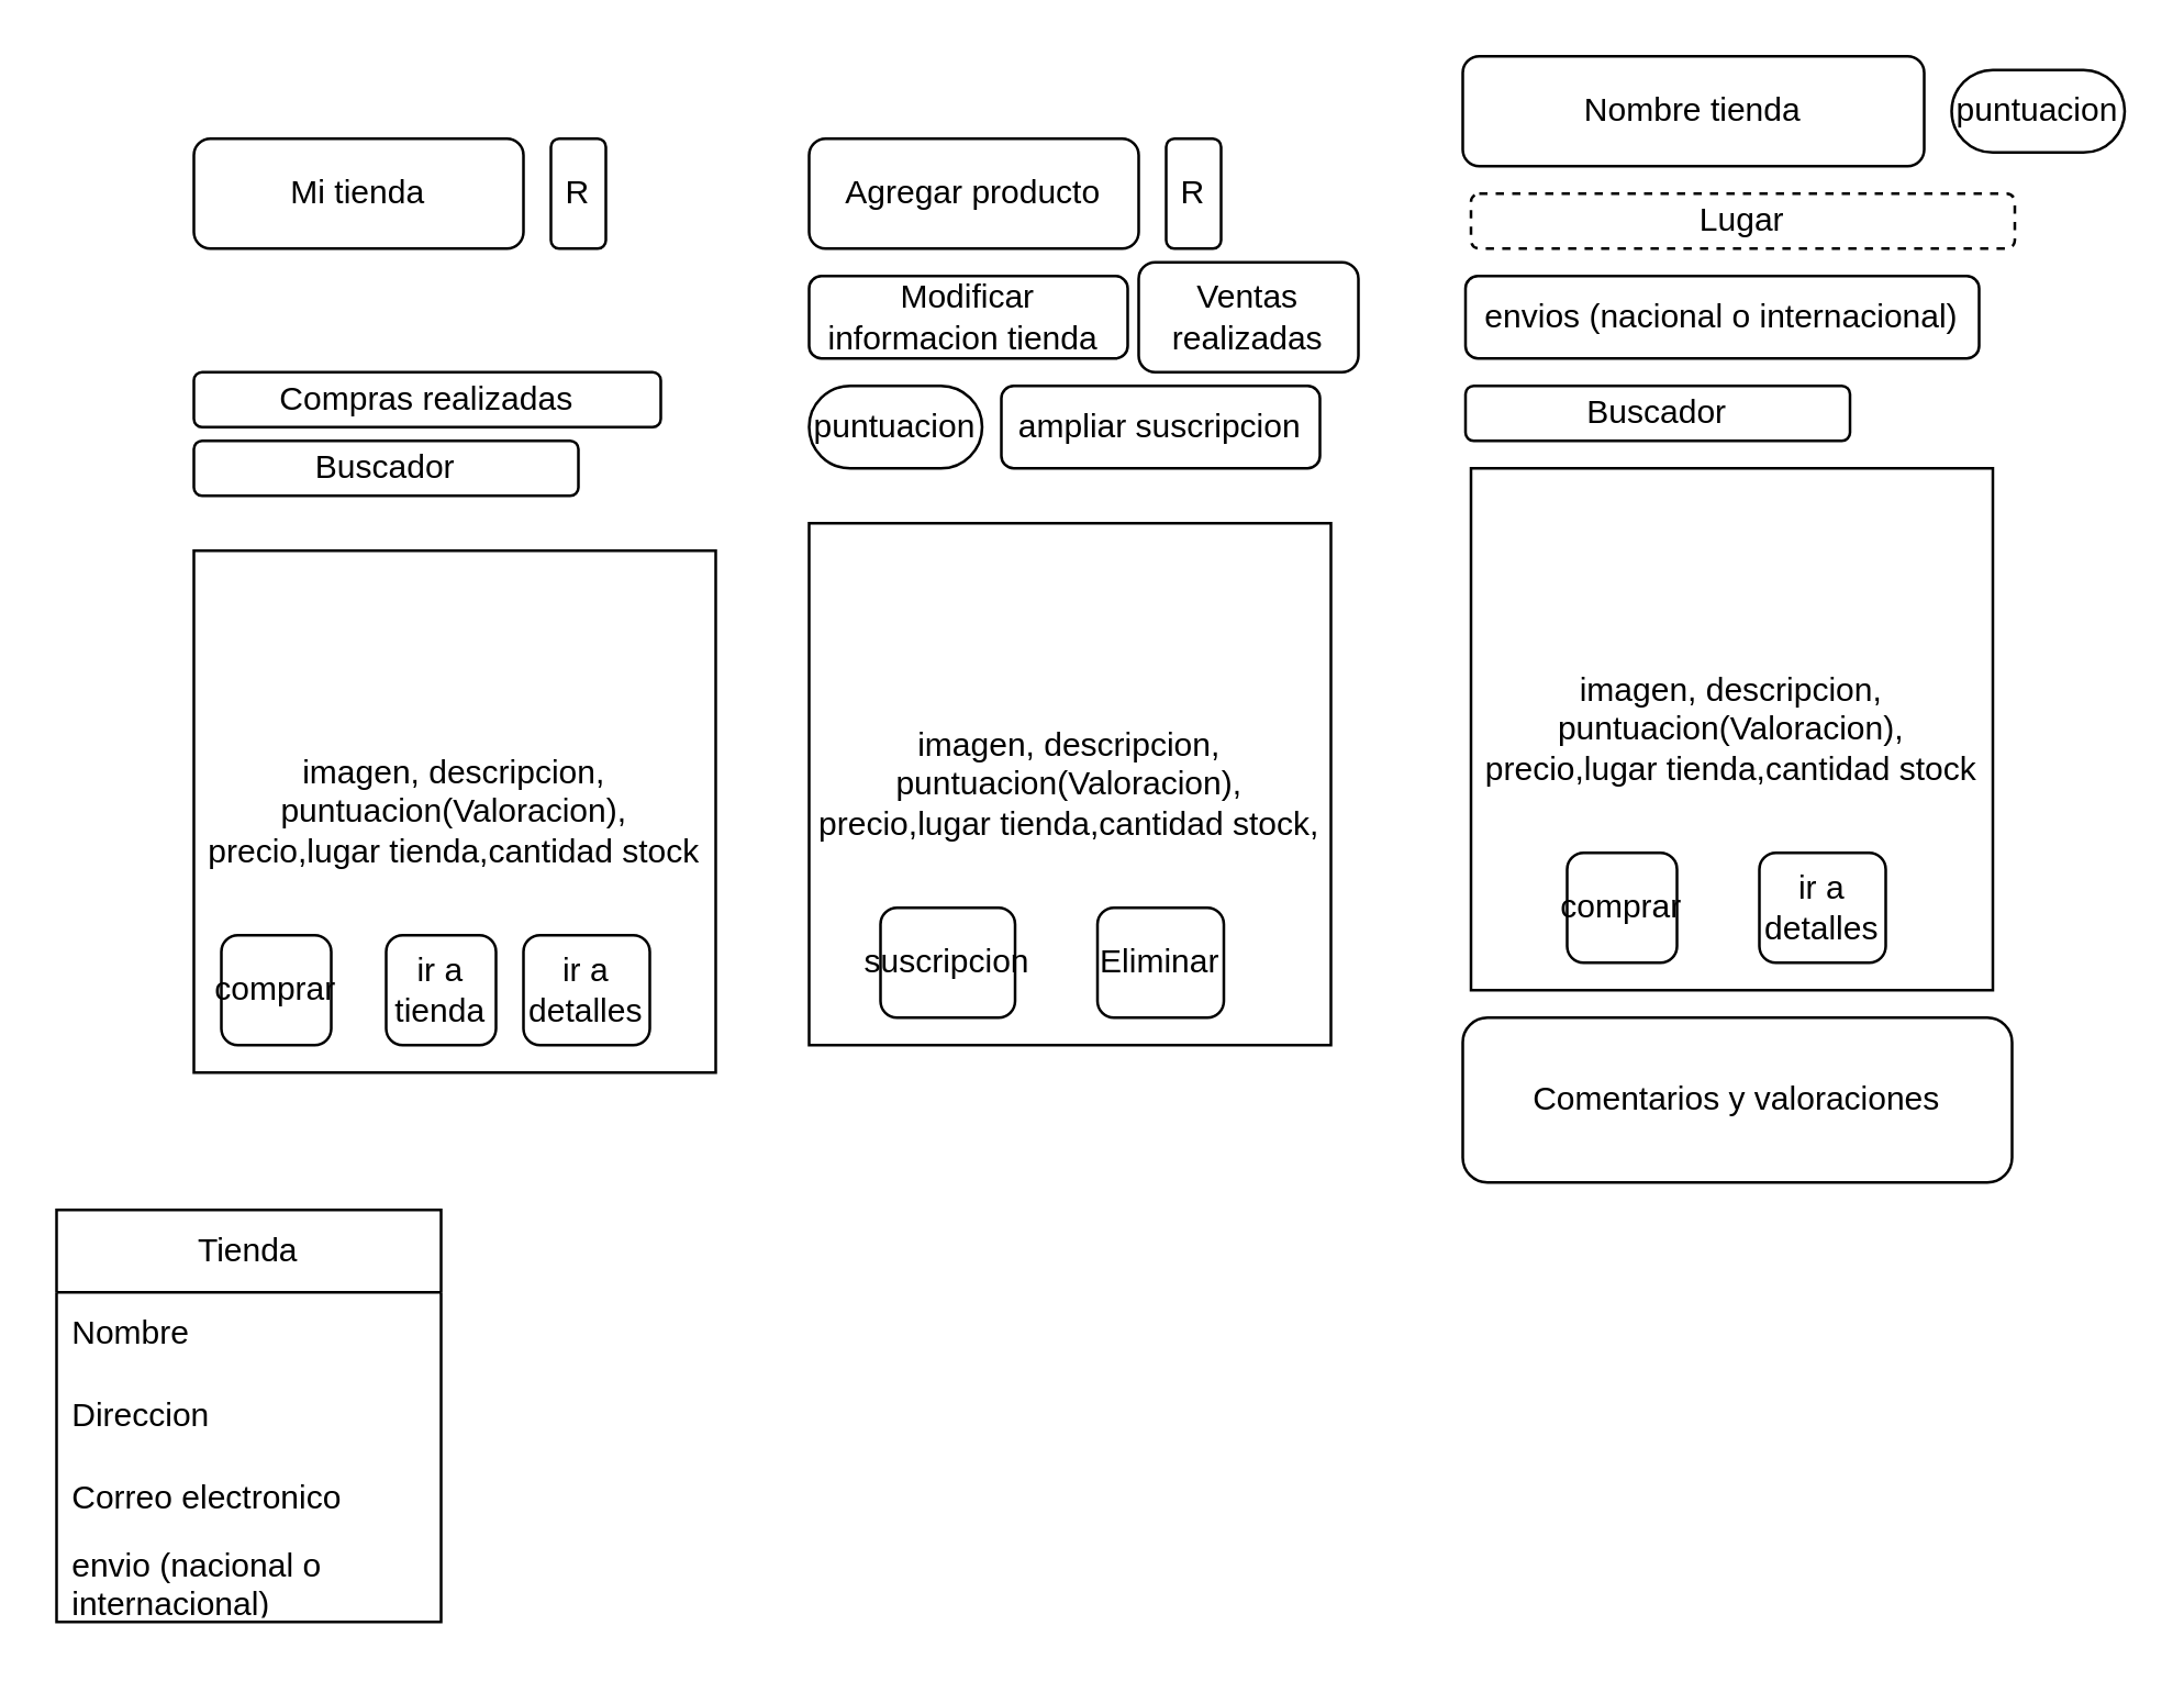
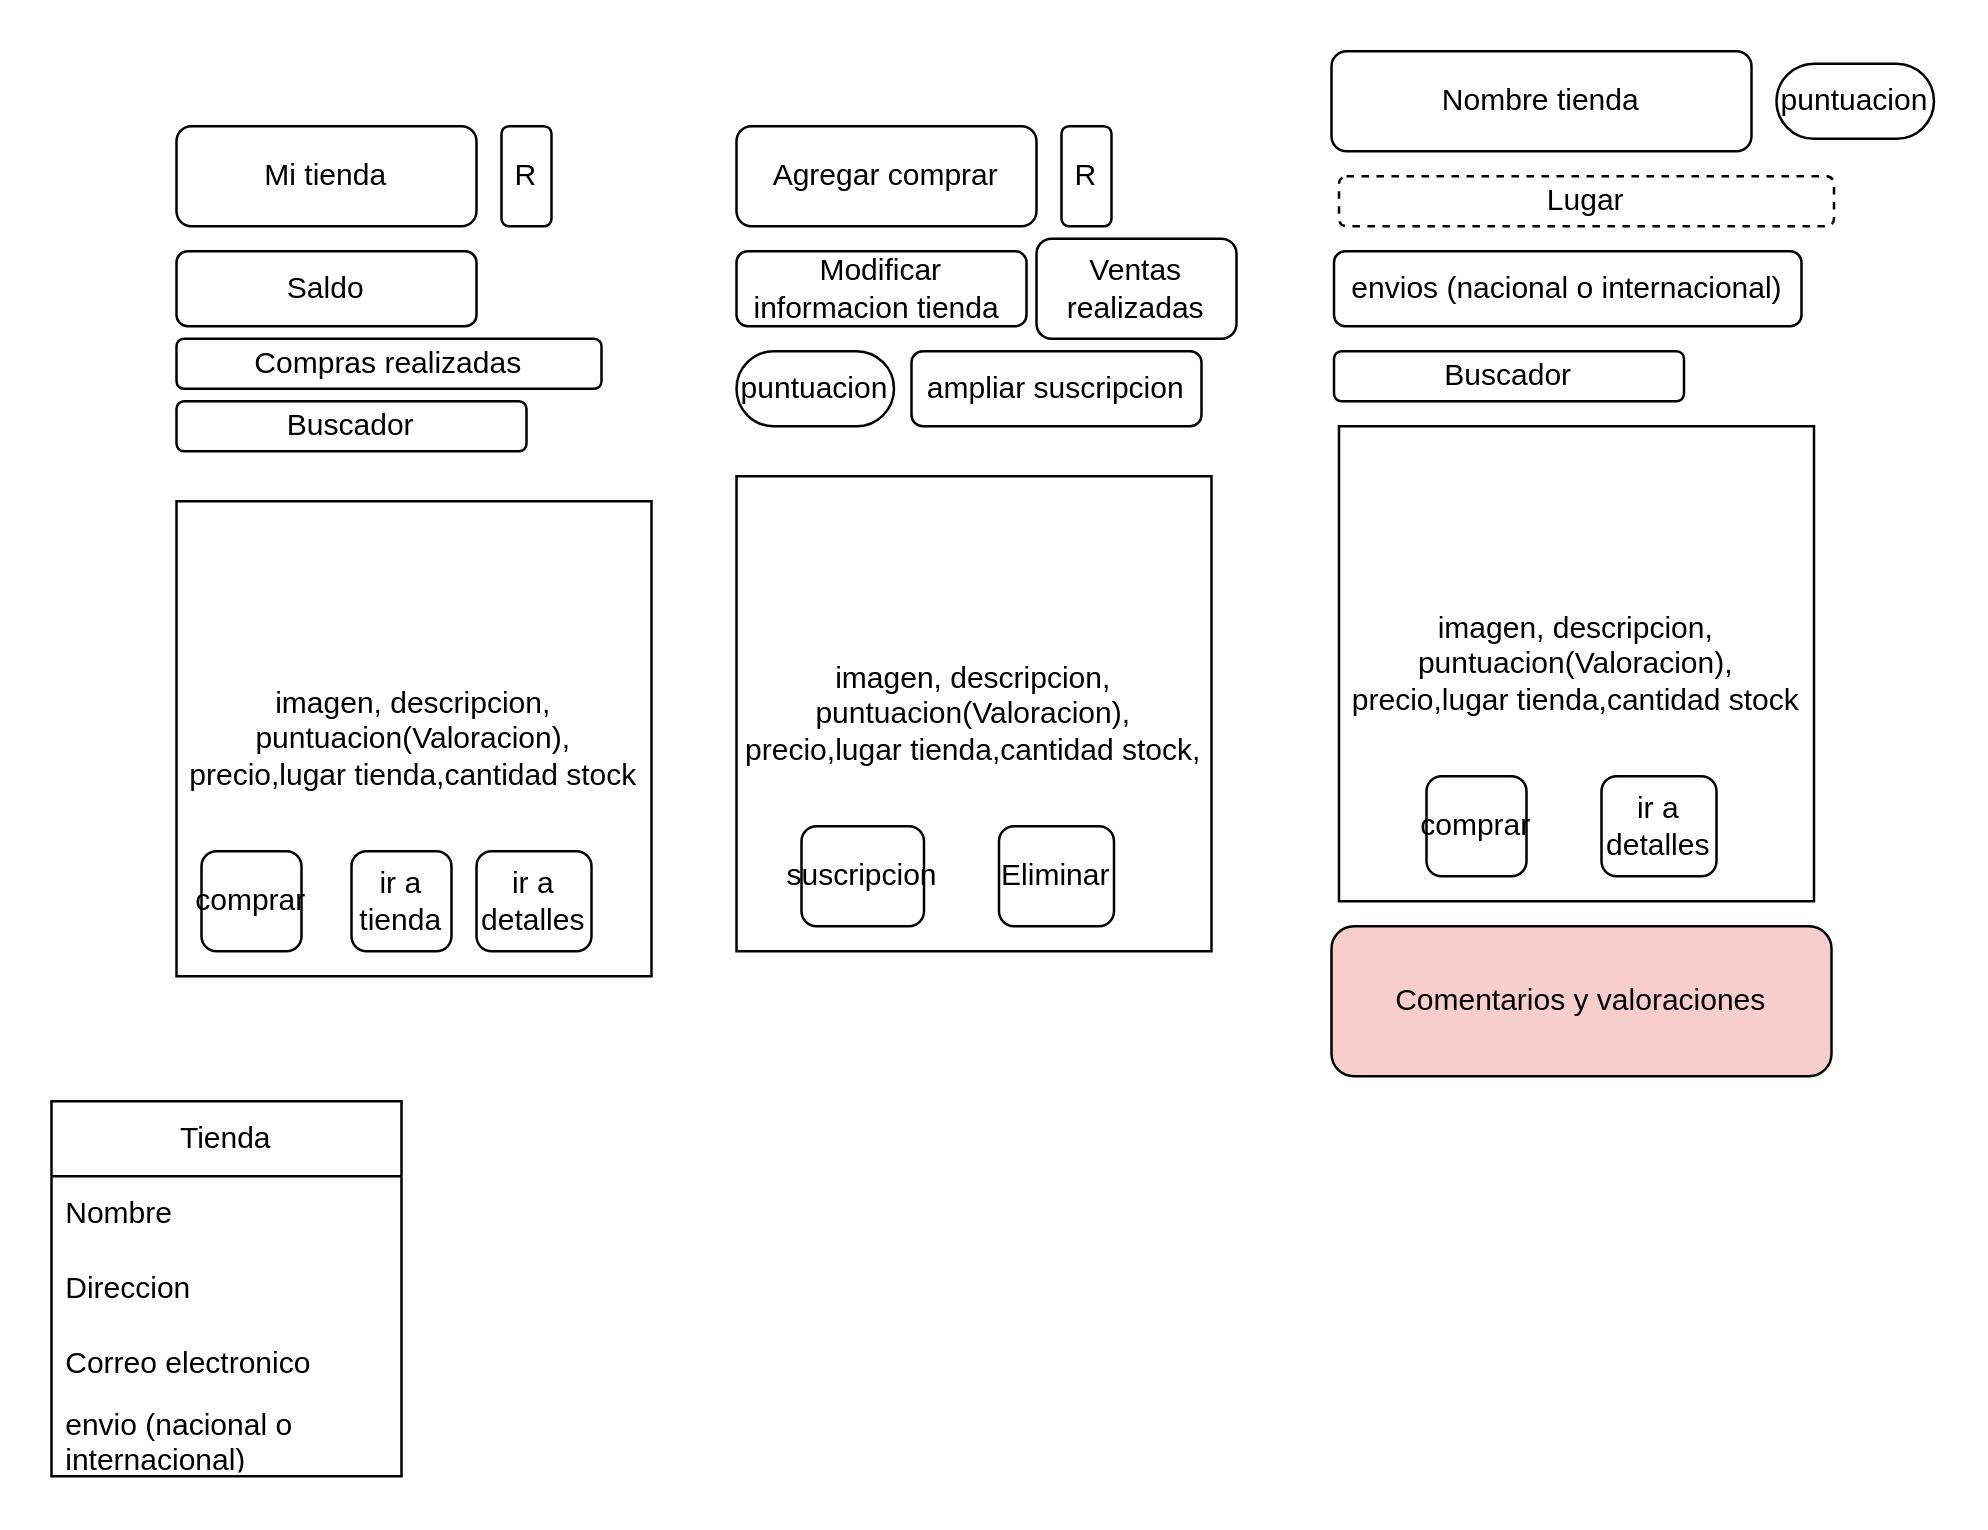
  <mxCell id="0" />
  <mxCell id="1" parent="0" />
  <mxCell id="2" value="Mi tienda" style="rounded=1;whiteSpace=wrap;html=1;" parent="1" vertex="1"><mxGeometry x="70" y="50" width="120" height="40" as="geometry" /></mxCell>
+ <mxCell id="3" value="Saldo" style="rounded=1;whiteSpace=wrap;html=1;" parent="1" vertex="1"><mxGeometry x="70" y="100" width="120" height="30" as="geometry" /></mxCell>
  <mxCell id="4" value="R" style="rounded=1;whiteSpace=wrap;html=1;" parent="1" vertex="1"><mxGeometry x="200" y="50" width="20" height="40" as="geometry" /></mxCell>
  <mxCell id="5" value="imagen, descripcion, puntuacion(Valoracion), precio,lugar tienda,cantidad stock" style="whiteSpace=wrap;html=1;aspect=fixed;" parent="1" vertex="1"><mxGeometry x="70" y="200" width="190" height="190" as="geometry" /></mxCell>
- <mxCell id="6" value="Agregar producto" style="rounded=1;whiteSpace=wrap;html=1;" parent="1" vertex="1"><mxGeometry x="294" y="50" width="120" height="40" as="geometry" /></mxCell>
+ <mxCell id="6" value="Agregar comprar" style="rounded=1;whiteSpace=wrap;html=1;" parent="1" vertex="1"><mxGeometry x="294" y="50" width="120" height="40" as="geometry" /></mxCell>
  <mxCell id="7" value="R" style="rounded=1;whiteSpace=wrap;html=1;" parent="1" vertex="1"><mxGeometry x="424" y="50" width="20" height="40" as="geometry" /></mxCell>
  <mxCell id="8" value="Nombre tienda" style="rounded=1;whiteSpace=wrap;html=1;" parent="1" vertex="1"><mxGeometry x="532" y="20" width="168" height="40" as="geometry" /></mxCell>
  <mxCell id="9" value="puntuacion" style="rounded=1;whiteSpace=wrap;html=1;arcSize=50;" vertex="1" parent="1"><mxGeometry x="710" y="25" width="63" height="30" as="geometry" /></mxCell>
  <mxCell id="10" value="comprar" style="rounded=1;whiteSpace=wrap;html=1;" vertex="1" parent="1"><mxGeometry x="80" y="340" width="40" height="40" as="geometry" /></mxCell>
  <mxCell id="11" value="ir a tienda" style="rounded=1;whiteSpace=wrap;html=1;" vertex="1" parent="1"><mxGeometry x="140" y="340" width="40" height="40" as="geometry" /></mxCell>
  <mxCell id="12" value="ir a detalles" style="rounded=1;whiteSpace=wrap;html=1;" vertex="1" parent="1"><mxGeometry x="190" y="340" width="46" height="40" as="geometry" /></mxCell>
- <mxCell id="13" value="Comentarios y valoraciones" style="rounded=1;whiteSpace=wrap;html=1;" vertex="1" parent="1"><mxGeometry x="532" y="370" width="200" height="60" as="geometry" /></mxCell>
+ <mxCell id="13" value="Comentarios y valoraciones" style="rounded=1;whiteSpace=wrap;html=1;fillColor=#f8cecc;" vertex="1" parent="1"><mxGeometry x="532" y="370" width="200" height="60" as="geometry" /></mxCell>
  <mxCell id="14" value="Buscador" style="rounded=1;whiteSpace=wrap;html=1;" vertex="1" parent="1"><mxGeometry x="70" y="160" width="140" height="20" as="geometry" /></mxCell>
  <mxCell id="15" value="Lugar" style="rounded=1;whiteSpace=wrap;html=1;dashed=1;" vertex="1" parent="1"><mxGeometry x="535" y="70" width="198" height="20" as="geometry" /></mxCell>
  <mxCell id="16" value="imagen, descripcion, puntuacion(Valoracion), precio,lugar tienda,cantidad stock" style="whiteSpace=wrap;html=1;aspect=fixed;" vertex="1" parent="1"><mxGeometry x="535" y="170" width="190" height="190" as="geometry" /></mxCell>
  <mxCell id="17" value="comprar" style="rounded=1;whiteSpace=wrap;html=1;" vertex="1" parent="1"><mxGeometry x="570" y="310" width="40" height="40" as="geometry" /></mxCell>
  <mxCell id="18" value="ir a detalles" style="rounded=1;whiteSpace=wrap;html=1;" vertex="1" parent="1"><mxGeometry x="640" y="310" width="46" height="40" as="geometry" /></mxCell>
  <mxCell id="19" value="Buscador" style="rounded=1;whiteSpace=wrap;html=1;" vertex="1" parent="1"><mxGeometry x="533" y="140" width="140" height="20" as="geometry" /></mxCell>
  <mxCell id="20" value="envios (nacional o internacional)" style="rounded=1;whiteSpace=wrap;html=1;" vertex="1" parent="1"><mxGeometry x="533" y="100" width="187" height="30" as="geometry" /></mxCell>
  <mxCell id="21" value="imagen, descripcion, puntuacion(Valoracion), precio,lugar tienda,cantidad stock," style="whiteSpace=wrap;html=1;aspect=fixed;" vertex="1" parent="1"><mxGeometry x="294" y="190" width="190" height="190" as="geometry" /></mxCell>
  <mxCell id="22" value="suscripcion" style="rounded=1;whiteSpace=wrap;html=1;" vertex="1" parent="1"><mxGeometry x="320" y="330" width="49" height="40" as="geometry" /></mxCell>
  <mxCell id="23" value="Eliminar" style="rounded=1;whiteSpace=wrap;html=1;" vertex="1" parent="1"><mxGeometry x="399" y="330" width="46" height="40" as="geometry" /></mxCell>
  <mxCell id="24" value="Modificar informacion tienda&amp;nbsp;" style="rounded=1;whiteSpace=wrap;html=1;" vertex="1" parent="1"><mxGeometry x="294" y="100" width="116" height="30" as="geometry" /></mxCell>
  <mxCell id="25" value="Tienda" style="swimlane;fontStyle=0;childLayout=stackLayout;horizontal=1;startSize=30;horizontalStack=0;resizeParent=1;resizeParentMax=0;resizeLast=0;collapsible=1;marginBottom=0;whiteSpace=wrap;html=1;" vertex="1" parent="1"><mxGeometry x="20" y="440" width="140" height="150" as="geometry" /></mxCell>
  <mxCell id="26" value="Nombre" style="text;strokeColor=none;fillColor=none;align=left;verticalAlign=middle;spacingLeft=4;spacingRight=4;overflow=hidden;points=[[0,0.5],[1,0.5]];portConstraint=eastwest;rotatable=0;whiteSpace=wrap;html=1;" vertex="1" parent="25"><mxGeometry y="30" width="140" height="30" as="geometry" /></mxCell>
  <mxCell id="27" value="Direccion" style="text;strokeColor=none;fillColor=none;align=left;verticalAlign=middle;spacingLeft=4;spacingRight=4;overflow=hidden;points=[[0,0.5],[1,0.5]];portConstraint=eastwest;rotatable=0;whiteSpace=wrap;html=1;" vertex="1" parent="25"><mxGeometry y="60" width="140" height="30" as="geometry" /></mxCell>
  <mxCell id="28" value="Correo electronico" style="text;strokeColor=none;fillColor=none;align=left;verticalAlign=middle;spacingLeft=4;spacingRight=4;overflow=hidden;points=[[0,0.5],[1,0.5]];portConstraint=eastwest;rotatable=0;whiteSpace=wrap;html=1;" vertex="1" parent="25"><mxGeometry y="90" width="140" height="30" as="geometry" /></mxCell>
  <mxCell id="29" value="envio (nacional o internacional)" style="text;strokeColor=none;fillColor=none;align=left;verticalAlign=middle;spacingLeft=4;spacingRight=4;overflow=hidden;points=[[0,0.5],[1,0.5]];portConstraint=eastwest;rotatable=0;whiteSpace=wrap;html=1;" vertex="1" parent="25"><mxGeometry y="120" width="140" height="30" as="geometry" /></mxCell>
  <mxCell id="30" value="puntuacion" style="rounded=1;whiteSpace=wrap;html=1;arcSize=50;" vertex="1" parent="1"><mxGeometry x="294" y="140" width="63" height="30" as="geometry" /></mxCell>
  <mxCell id="31" value="ampliar suscripcion" style="rounded=1;whiteSpace=wrap;html=1;" vertex="1" parent="1"><mxGeometry x="364" y="140" width="116" height="30" as="geometry" /></mxCell>
  <mxCell id="32" value="Ventas realizadas" style="rounded=1;whiteSpace=wrap;html=1;" vertex="1" parent="1"><mxGeometry x="414" y="95" width="80" height="40" as="geometry" /></mxCell>
  <mxCell id="33" value="Compras realizadas" style="rounded=1;whiteSpace=wrap;html=1;" vertex="1" parent="1"><mxGeometry x="70" y="135" width="170" height="20" as="geometry" /></mxCell>
